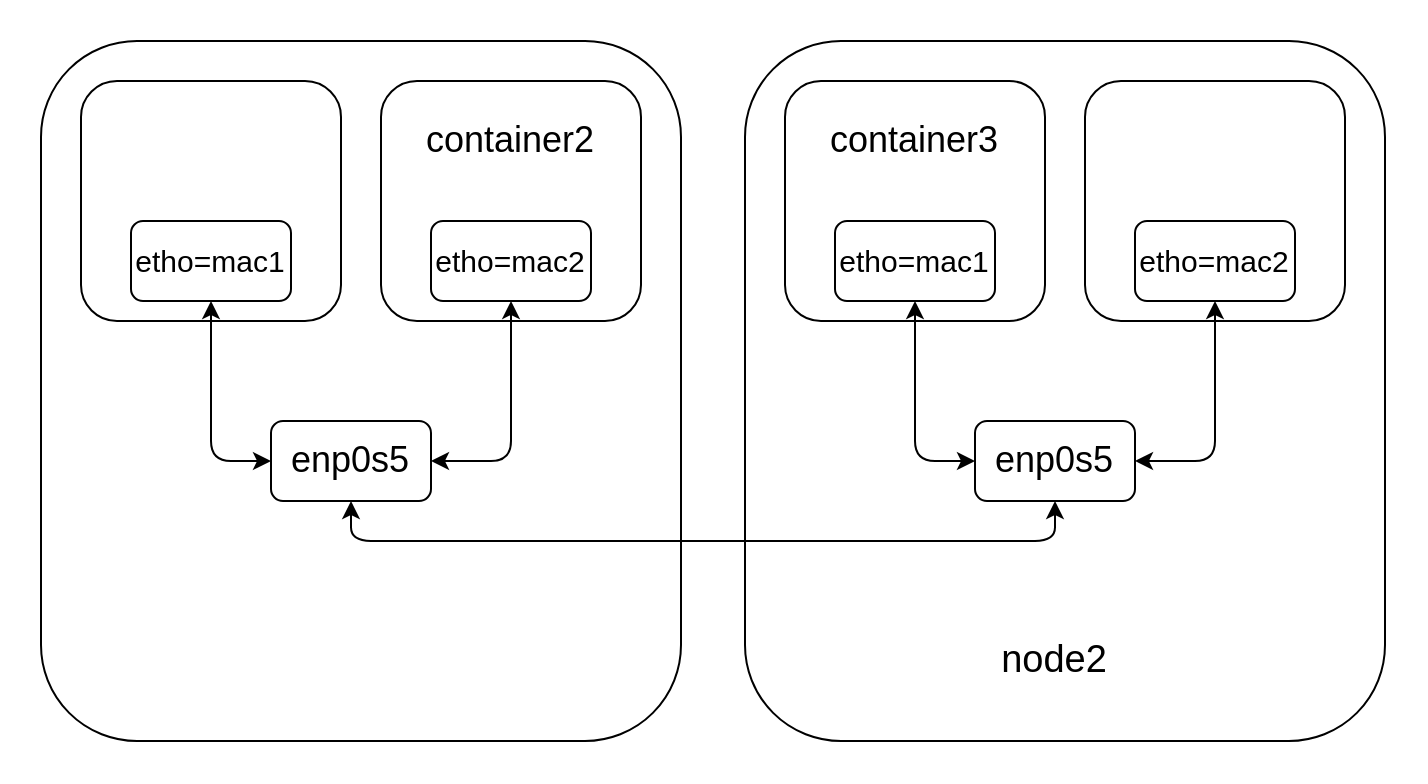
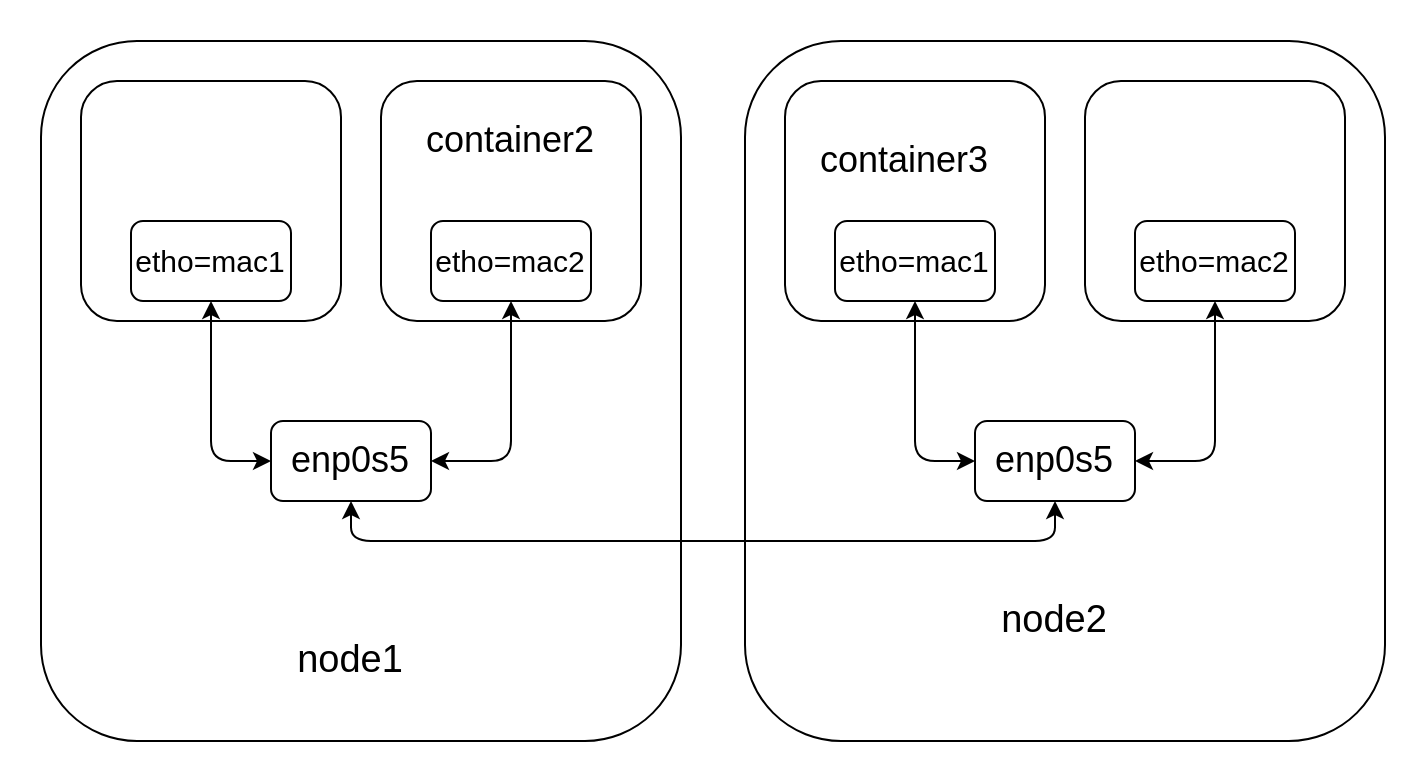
  <mxCell id="0" />
  <mxCell id="1" parent="0" />
  <mxCell id="2" value="" style="rounded=1;whiteSpace=wrap;html=1;" vertex="1" parent="1"><mxGeometry x="20" y="20" width="320" height="350" as="geometry" /></mxCell>
  <mxCell id="3" value="" style="rounded=1;whiteSpace=wrap;html=1;" vertex="1" parent="1"><mxGeometry x="40" y="40" width="130" height="120" as="geometry" /></mxCell>
+ <mxCell id="4" value="&lt;font style=&quot;font-size: 19px&quot;&gt;node1&lt;/font&gt;" style="rounded=1;whiteSpace=wrap;html=1;fillColor=#ffffff;strokeColor=none;" vertex="1" parent="1"><mxGeometry x="140" y="310" width="70" height="40" as="geometry" /></mxCell>
  <mxCell id="5" value="&lt;font style=&quot;font-size: 18px&quot;&gt;enp0s5&lt;/font&gt;" style="rounded=1;whiteSpace=wrap;html=1;" vertex="1" parent="1"><mxGeometry x="135" y="210" width="80" height="40" as="geometry" /></mxCell>
  <mxCell id="6" value="&lt;font style=&quot;font-size: 15px&quot;&gt;etho=mac1&lt;/font&gt;" style="rounded=1;whiteSpace=wrap;html=1;" vertex="1" parent="1"><mxGeometry x="65" y="110" width="80" height="40" as="geometry" /></mxCell>
  <mxCell id="7" value="" style="rounded=1;whiteSpace=wrap;html=1;" vertex="1" parent="1"><mxGeometry x="190" y="40" width="130" height="120" as="geometry" /></mxCell>
  <mxCell id="8" value="&lt;font style=&quot;font-size: 18px&quot;&gt;container2&lt;/font&gt;" style="rounded=1;whiteSpace=wrap;html=1;strokeColor=none;" vertex="1" parent="1"><mxGeometry x="210" y="50" width="90" height="40" as="geometry" /></mxCell>
  <mxCell id="9" value="&lt;font style=&quot;font-size: 15px&quot;&gt;etho=mac2&lt;/font&gt;" style="rounded=1;whiteSpace=wrap;html=1;" vertex="1" parent="1"><mxGeometry x="215" y="110" width="80" height="40" as="geometry" /></mxCell>
  <mxCell id="10" value="" style="endArrow=classic;startArrow=classic;html=1;entryX=0.5;entryY=1;entryDx=0;entryDy=0;exitX=0;exitY=0.5;exitDx=0;exitDy=0;" edge="1" parent="1" source="5" target="6"><mxGeometry width="50" height="50" relative="1" as="geometry"><mxPoint x="0" y="450" as="sourcePoint" /><mxPoint x="50" y="400" as="targetPoint" /><Array as="points"><mxPoint x="105" y="230" /></Array></mxGeometry></mxCell>
  <mxCell id="11" value="" style="endArrow=classic;startArrow=classic;html=1;entryX=0.5;entryY=1;entryDx=0;entryDy=0;exitX=1;exitY=0.5;exitDx=0;exitDy=0;" edge="1" parent="1" source="5" target="9"><mxGeometry width="50" height="50" relative="1" as="geometry"><mxPoint x="-100" y="290" as="sourcePoint" /><mxPoint x="-50" y="240" as="targetPoint" /><Array as="points"><mxPoint x="255" y="230" /></Array></mxGeometry></mxCell>
  <mxCell id="12" value="" style="rounded=1;whiteSpace=wrap;html=1;" vertex="1" parent="1"><mxGeometry x="372" y="20" width="320" height="350" as="geometry" /></mxCell>
  <mxCell id="13" value="" style="rounded=1;whiteSpace=wrap;html=1;" vertex="1" parent="1"><mxGeometry x="392" y="40" width="130" height="120" as="geometry" /></mxCell>
- <mxCell id="14" value="&lt;font style=&quot;font-size: 19px&quot;&gt;node2&lt;/font&gt;" style="rounded=1;whiteSpace=wrap;html=1;strokeColor=none;" vertex="1" parent="1"><mxGeometry x="492" y="310" width="70" height="40" as="geometry" /></mxCell>
+ <mxCell id="14" value="&lt;font style=&quot;font-size: 19px&quot;&gt;node2&lt;/font&gt;" style="rounded=1;whiteSpace=wrap;html=1;strokeColor=none;" vertex="1" parent="1"><mxGeometry x="492" y="290" width="70" height="40" as="geometry" /></mxCell>
  <mxCell id="15" value="&lt;font style=&quot;font-size: 18px&quot;&gt;enp0s5&lt;/font&gt;" style="rounded=1;whiteSpace=wrap;html=1;" vertex="1" parent="1"><mxGeometry x="487" y="210" width="80" height="40" as="geometry" /></mxCell>
- <mxCell id="16" value="&lt;font style=&quot;font-size: 18px&quot;&gt;container3&lt;/font&gt;" style="rounded=1;whiteSpace=wrap;html=1;strokeColor=none;" vertex="1" parent="1"><mxGeometry x="412" y="50" width="90" height="40" as="geometry" /></mxCell>
+ <mxCell id="16" value="&lt;font style=&quot;font-size: 18px&quot;&gt;container3&lt;/font&gt;" style="rounded=1;whiteSpace=wrap;html=1;strokeColor=none;" vertex="1" parent="1"><mxGeometry x="407" y="60" width="90" height="40" as="geometry" /></mxCell>
  <mxCell id="17" value="&lt;font style=&quot;font-size: 15px&quot;&gt;etho=mac1&lt;/font&gt;" style="rounded=1;whiteSpace=wrap;html=1;" vertex="1" parent="1"><mxGeometry x="417" y="110" width="80" height="40" as="geometry" /></mxCell>
  <mxCell id="18" value="" style="rounded=1;whiteSpace=wrap;html=1;" vertex="1" parent="1"><mxGeometry x="542" y="40" width="130" height="120" as="geometry" /></mxCell>
  <mxCell id="19" value="&lt;font style=&quot;font-size: 15px&quot;&gt;etho=mac2&lt;/font&gt;" style="rounded=1;whiteSpace=wrap;html=1;" vertex="1" parent="1"><mxGeometry x="567" y="110" width="80" height="40" as="geometry" /></mxCell>
  <mxCell id="20" value="" style="endArrow=classic;startArrow=classic;html=1;entryX=0.5;entryY=1;entryDx=0;entryDy=0;exitX=0;exitY=0.5;exitDx=0;exitDy=0;" edge="1" parent="1" source="15" target="17"><mxGeometry width="50" height="50" relative="1" as="geometry"><mxPoint x="352" y="450" as="sourcePoint" /><mxPoint x="402" y="400" as="targetPoint" /><Array as="points"><mxPoint x="457" y="230" /></Array></mxGeometry></mxCell>
  <mxCell id="21" value="" style="endArrow=classic;startArrow=classic;html=1;entryX=0.5;entryY=1;entryDx=0;entryDy=0;exitX=1;exitY=0.5;exitDx=0;exitDy=0;" edge="1" parent="1" source="15" target="19"><mxGeometry width="50" height="50" relative="1" as="geometry"><mxPoint x="252" y="290" as="sourcePoint" /><mxPoint x="302" y="240" as="targetPoint" /><Array as="points"><mxPoint x="607" y="230" /></Array></mxGeometry></mxCell>
  <mxCell id="22" value="" style="endArrow=classic;startArrow=classic;html=1;entryX=0.5;entryY=1;entryDx=0;entryDy=0;exitX=0.5;exitY=1;exitDx=0;exitDy=0;" edge="1" parent="1" source="15" target="5"><mxGeometry width="50" height="50" relative="1" as="geometry"><mxPoint x="90" y="470" as="sourcePoint" /><mxPoint x="140" y="420" as="targetPoint" /><Array as="points"><mxPoint x="527" y="270" /><mxPoint x="175" y="270" /></Array></mxGeometry></mxCell>
